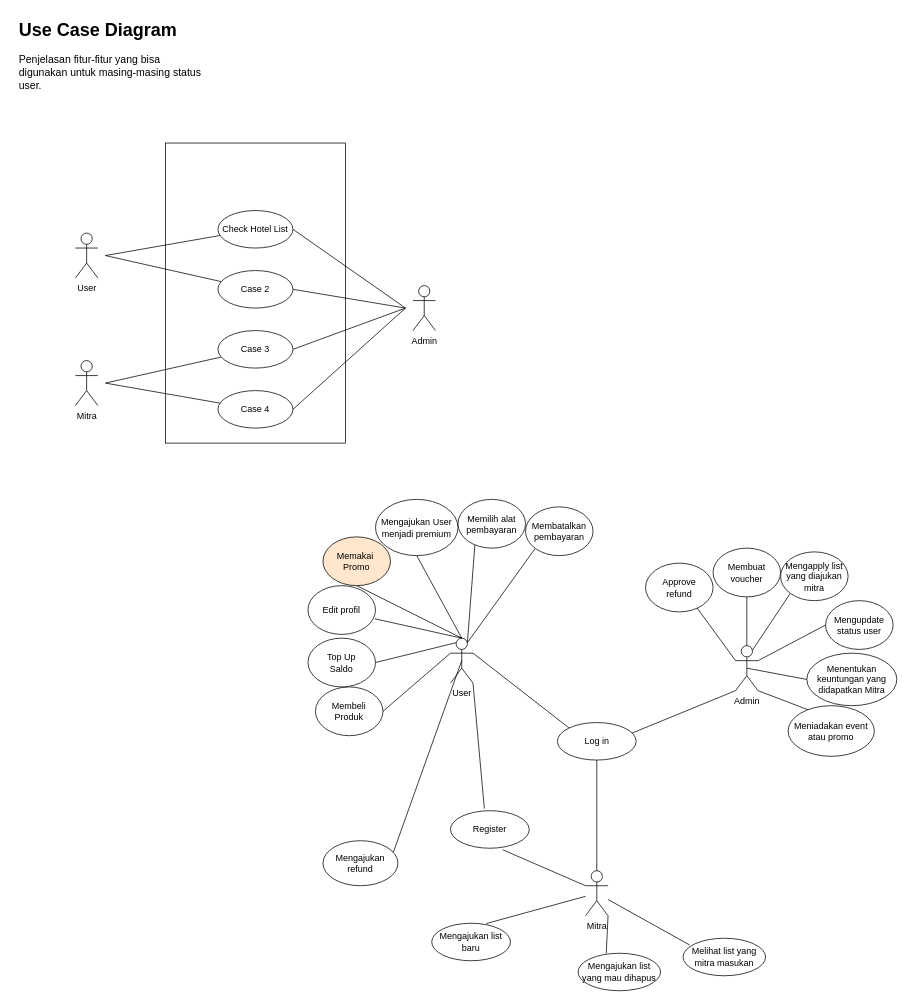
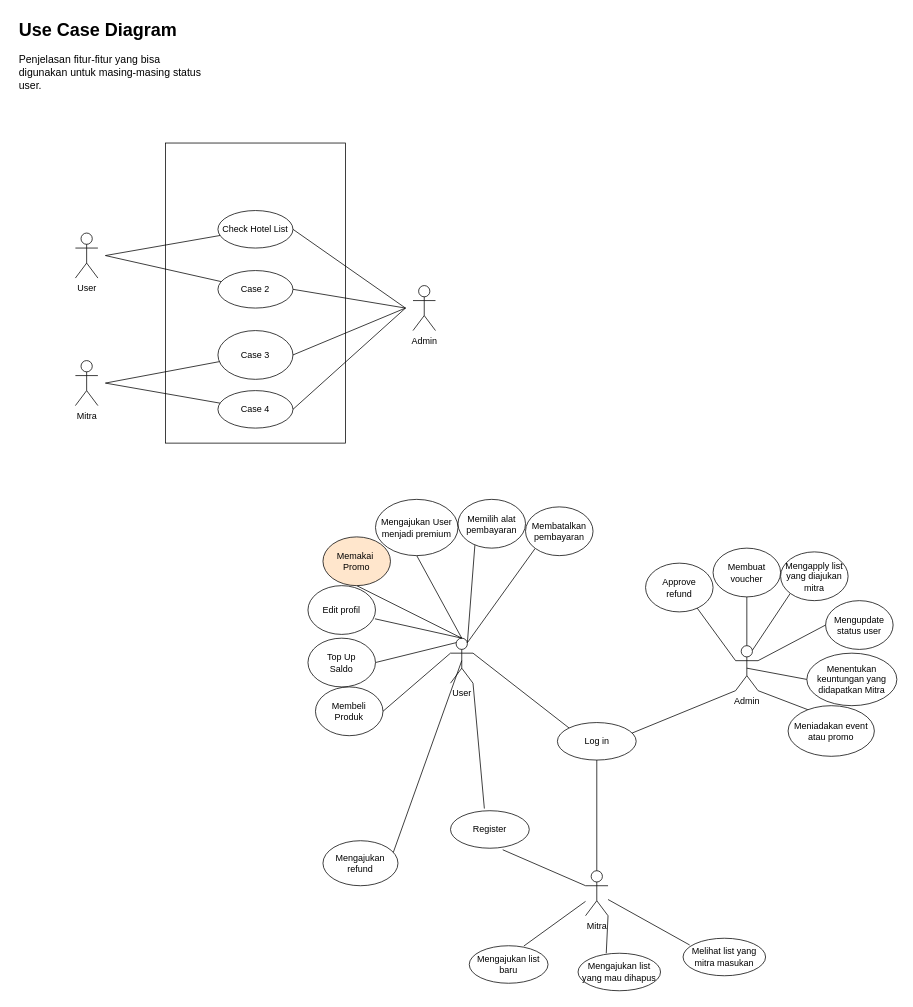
  <mxCell id="0" />
  <mxCell id="1" parent="0" />
  <mxCell id="2" value="" style="rounded=0;whiteSpace=wrap;html=1;fillColor=none;" parent="1" vertex="1"><mxGeometry x="220" y="190" width="240" height="400" as="geometry" /></mxCell>
  <mxCell id="3" value="Mitra" style="shape=umlActor;verticalLabelPosition=bottom;verticalAlign=top;html=1;" parent="1" vertex="1"><mxGeometry x="100" y="480" width="30" height="60" as="geometry" /></mxCell>
  <mxCell id="4" value="Check Hotel List" style="ellipse;whiteSpace=wrap;html=1;" parent="1" vertex="1"><mxGeometry x="290" y="280" width="100" height="50" as="geometry" /></mxCell>
  <mxCell id="5" style="rounded=0;orthogonalLoop=1;jettySize=auto;html=1;endArrow=none;endFill=0;entryX=1;entryY=0.5;entryDx=0;entryDy=0;" parent="1" target="4" edge="1"><mxGeometry relative="1" as="geometry"><mxPoint x="540" y="410" as="sourcePoint" /></mxGeometry></mxCell>
  <mxCell id="6" style="rounded=0;orthogonalLoop=1;jettySize=auto;html=1;entryX=1;entryY=0.5;entryDx=0;entryDy=0;endArrow=none;endFill=0;" parent="1" target="13" edge="1"><mxGeometry relative="1" as="geometry"><mxPoint x="540" y="410" as="sourcePoint" /></mxGeometry></mxCell>
  <mxCell id="7" style="edgeStyle=none;rounded=0;orthogonalLoop=1;jettySize=auto;html=1;entryX=1;entryY=0.5;entryDx=0;entryDy=0;endArrow=none;endFill=0;" parent="1" target="15" edge="1"><mxGeometry relative="1" as="geometry"><mxPoint x="540" y="410" as="sourcePoint" /></mxGeometry></mxCell>
  <mxCell id="8" style="edgeStyle=none;rounded=0;orthogonalLoop=1;jettySize=auto;html=1;entryX=1;entryY=0.5;entryDx=0;entryDy=0;endArrow=none;endFill=0;" parent="1" target="17" edge="1"><mxGeometry relative="1" as="geometry"><mxPoint x="540" y="410" as="sourcePoint" /></mxGeometry></mxCell>
  <mxCell id="9" value="Admin" style="shape=umlActor;verticalLabelPosition=bottom;verticalAlign=top;html=1;" parent="1" vertex="1"><mxGeometry x="550" y="380" width="30" height="60" as="geometry" /></mxCell>
  <mxCell id="10" style="rounded=0;orthogonalLoop=1;jettySize=auto;html=1;endArrow=none;endFill=0;" parent="1" target="4" edge="1"><mxGeometry relative="1" as="geometry"><mxPoint x="140" y="340" as="sourcePoint" /></mxGeometry></mxCell>
  <mxCell id="11" value="User" style="shape=umlActor;verticalLabelPosition=bottom;verticalAlign=top;html=1;" parent="1" vertex="1"><mxGeometry x="100" y="310" width="30" height="60" as="geometry" /></mxCell>
  <mxCell id="12" style="edgeStyle=none;rounded=0;orthogonalLoop=1;jettySize=auto;html=1;endArrow=none;endFill=0;" parent="1" source="13" edge="1"><mxGeometry relative="1" as="geometry"><mxPoint x="140" y="340" as="targetPoint" /></mxGeometry></mxCell>
  <mxCell id="13" value="Case 2" style="ellipse;whiteSpace=wrap;html=1;" parent="1" vertex="1"><mxGeometry x="290" y="360" width="100" height="50" as="geometry" /></mxCell>
  <mxCell id="14" style="edgeStyle=none;rounded=0;orthogonalLoop=1;jettySize=auto;html=1;endArrow=none;endFill=0;" parent="1" source="15" edge="1"><mxGeometry relative="1" as="geometry"><mxPoint x="140" y="510" as="targetPoint" /></mxGeometry></mxCell>
- <mxCell id="15" value="Case 3" style="ellipse;whiteSpace=wrap;html=1;" parent="1" vertex="1"><mxGeometry x="290" y="440" width="100" height="50" as="geometry" /></mxCell>
+ <mxCell id="15" value="Case 3" style="ellipse;whiteSpace=wrap;html=1;" parent="1" vertex="1"><mxGeometry x="290" y="440" width="100" height="65" as="geometry" /></mxCell>
  <mxCell id="16" style="edgeStyle=none;rounded=0;orthogonalLoop=1;jettySize=auto;html=1;endArrow=none;endFill=0;" parent="1" source="17" edge="1"><mxGeometry relative="1" as="geometry"><mxPoint x="140" y="510" as="targetPoint" /></mxGeometry></mxCell>
  <mxCell id="17" value="Case 4" style="ellipse;whiteSpace=wrap;html=1;" parent="1" vertex="1"><mxGeometry x="290" y="520" width="100" height="50" as="geometry" /></mxCell>
  <mxCell id="18" value="User" style="shape=umlActor;verticalLabelPosition=bottom;verticalAlign=top;html=1;outlineConnect=0;" parent="1" vertex="1"><mxGeometry x="600" y="850" width="30" height="60" as="geometry" /></mxCell>
  <mxCell id="19" value="" style="endArrow=none;html=1;exitX=0.936;exitY=0.267;exitDx=0;exitDy=0;entryX=0.5;entryY=0.5;entryDx=0;entryDy=0;entryPerimeter=0;exitPerimeter=0;" parent="1" source="62" target="18" edge="1"><mxGeometry width="50" height="50" relative="1" as="geometry"><mxPoint x="540" y="1007.5" as="sourcePoint" /><mxPoint x="570" y="862.5" as="targetPoint" /></mxGeometry></mxCell>
  <mxCell id="20" value="Admin" style="shape=umlActor;verticalLabelPosition=bottom;verticalAlign=top;html=1;outlineConnect=0;" parent="1" vertex="1"><mxGeometry x="980" y="860" width="30" height="60" as="geometry" /></mxCell>
  <mxCell id="21" value="Mitra" style="shape=umlActor;verticalLabelPosition=bottom;verticalAlign=top;html=1;outlineConnect=0;" parent="1" vertex="1"><mxGeometry x="780" y="1160" width="30" height="60" as="geometry" /></mxCell>
  <mxCell id="22" value="Log in" style="ellipse;whiteSpace=wrap;html=1;" parent="1" vertex="1"><mxGeometry x="742.5" y="962.5" width="105" height="50" as="geometry" /></mxCell>
  <mxCell id="23" value="" style="endArrow=none;html=1;exitX=0;exitY=0;exitDx=0;exitDy=0;entryX=1;entryY=0.333;entryDx=0;entryDy=0;entryPerimeter=0;" parent="1" source="22" target="18" edge="1"><mxGeometry width="50" height="50" relative="1" as="geometry"><mxPoint x="570" y="980" as="sourcePoint" /><mxPoint x="610" y="920" as="targetPoint" /></mxGeometry></mxCell>
  <mxCell id="24" value="" style="endArrow=none;html=1;exitX=0.948;exitY=0.28;exitDx=0;exitDy=0;entryX=0;entryY=1;entryDx=0;entryDy=0;entryPerimeter=0;exitPerimeter=0;" parent="1" source="22" target="20" edge="1"><mxGeometry width="50" height="50" relative="1" as="geometry"><mxPoint x="762.5" y="1095" as="sourcePoint" /><mxPoint x="650" y="1000" as="targetPoint" /></mxGeometry></mxCell>
  <mxCell id="25" value="" style="endArrow=none;html=1;exitX=0.5;exitY=1;exitDx=0;exitDy=0;entryX=0.5;entryY=0;entryDx=0;entryDy=0;entryPerimeter=0;" parent="1" source="22" target="21" edge="1"><mxGeometry width="50" height="50" relative="1" as="geometry"><mxPoint x="820" y="1154" as="sourcePoint" /><mxPoint x="937.96" y="1070" as="targetPoint" /></mxGeometry></mxCell>
  <mxCell id="26" value="" style="endArrow=none;html=1;entryX=0;entryY=0.333;entryDx=0;entryDy=0;entryPerimeter=0;exitX=1;exitY=0.5;exitDx=0;exitDy=0;" parent="1" source="27" target="18" edge="1"><mxGeometry width="50" height="50" relative="1" as="geometry"><mxPoint x="480" y="880" as="sourcePoint" /><mxPoint x="580" y="850" as="targetPoint" /></mxGeometry></mxCell>
  <mxCell id="27" value="Membeli&lt;br&gt;Produk" style="ellipse;whiteSpace=wrap;html=1;" parent="1" vertex="1"><mxGeometry x="420" y="915" width="90" height="65" as="geometry" /></mxCell>
  <mxCell id="28" value="" style="endArrow=none;html=1;entryX=0.25;entryY=0.1;entryDx=0;entryDy=0;entryPerimeter=0;exitX=1;exitY=0.5;exitDx=0;exitDy=0;" parent="1" source="29" target="18" edge="1"><mxGeometry width="50" height="50" relative="1" as="geometry"><mxPoint x="490" y="830" as="sourcePoint" /><mxPoint x="610" y="837.5" as="targetPoint" /></mxGeometry></mxCell>
  <mxCell id="29" value="Top Up&lt;br&gt;Saldo" style="ellipse;whiteSpace=wrap;html=1;" parent="1" vertex="1"><mxGeometry x="410" y="850" width="90" height="65" as="geometry" /></mxCell>
  <mxCell id="30" value="" style="endArrow=none;html=1;entryX=0.5;entryY=0;entryDx=0;entryDy=0;entryPerimeter=0;exitX=0.992;exitY=0.68;exitDx=0;exitDy=0;exitPerimeter=0;" parent="1" source="31" target="18" edge="1"><mxGeometry width="50" height="50" relative="1" as="geometry"><mxPoint x="520" y="780" as="sourcePoint" /><mxPoint x="617.5" y="836.75" as="targetPoint" /></mxGeometry></mxCell>
  <mxCell id="31" value="Edit profil" style="ellipse;whiteSpace=wrap;html=1;" parent="1" vertex="1"><mxGeometry x="410" y="780" width="90" height="65" as="geometry" /></mxCell>
  <mxCell id="32" value="" style="endArrow=none;html=1;entryX=0.5;entryY=0;entryDx=0;entryDy=0;entryPerimeter=0;exitX=0.5;exitY=1;exitDx=0;exitDy=0;" parent="1" source="33" target="18" edge="1"><mxGeometry width="50" height="50" relative="1" as="geometry"><mxPoint x="599.996" y="760.003" as="sourcePoint" /><mxPoint x="674.83" y="840.56" as="targetPoint" /></mxGeometry></mxCell>
  <mxCell id="33" value="Memakai&amp;nbsp;&lt;br&gt;Promo" style="ellipse;whiteSpace=wrap;html=1;fillColor=#ffe6cc;" parent="1" vertex="1"><mxGeometry x="430" y="715" width="90" height="65" as="geometry" /></mxCell>
  <mxCell id="34" value="" style="endArrow=none;html=1;exitX=0.5;exitY=1;exitDx=0;exitDy=0;entryX=0.5;entryY=0;entryDx=0;entryDy=0;entryPerimeter=0;" parent="1" source="35" target="18" edge="1"><mxGeometry width="50" height="50" relative="1" as="geometry"><mxPoint x="650" y="775" as="sourcePoint" /><mxPoint x="623" y="850" as="targetPoint" /></mxGeometry></mxCell>
  <mxCell id="35" value="Mengajukan User menjadi premium" style="ellipse;whiteSpace=wrap;html=1;" parent="1" vertex="1"><mxGeometry x="500" y="665" width="110" height="75" as="geometry" /></mxCell>
  <mxCell id="36" value="Memilih alat pembayaran" style="ellipse;whiteSpace=wrap;html=1;" parent="1" vertex="1"><mxGeometry x="610" y="665" width="90" height="65" as="geometry" /></mxCell>
  <mxCell id="37" value="" style="endArrow=none;html=1;entryX=0.75;entryY=0.1;entryDx=0;entryDy=0;entryPerimeter=0;exitX=0.25;exitY=0.938;exitDx=0;exitDy=0;exitPerimeter=0;" parent="1" source="36" target="18" edge="1"><mxGeometry width="50" height="50" relative="1" as="geometry"><mxPoint x="680" y="795" as="sourcePoint" /><mxPoint x="720" y="920" as="targetPoint" /></mxGeometry></mxCell>
  <mxCell id="38" value="Register" style="ellipse;whiteSpace=wrap;html=1;" parent="1" vertex="1"><mxGeometry x="600" y="1080" width="105" height="50" as="geometry" /></mxCell>
  <mxCell id="39" value="" style="endArrow=none;html=1;exitX=0.43;exitY=-0.057;exitDx=0;exitDy=0;entryX=1;entryY=1;entryDx=0;entryDy=0;entryPerimeter=0;exitPerimeter=0;" parent="1" source="38" target="18" edge="1"><mxGeometry width="50" height="50" relative="1" as="geometry"><mxPoint x="761.459" y="1054.802" as="sourcePoint" /><mxPoint x="633.54" y="955" as="targetPoint" /></mxGeometry></mxCell>
  <mxCell id="40" value="" style="endArrow=none;html=1;exitX=0.663;exitY=1.041;exitDx=0;exitDy=0;entryX=0;entryY=0.333;entryDx=0;entryDy=0;entryPerimeter=0;exitPerimeter=0;" parent="1" source="38" target="21" edge="1"><mxGeometry width="50" height="50" relative="1" as="geometry"><mxPoint x="705" y="1060" as="sourcePoint" /><mxPoint x="742.5" y="1187.5" as="targetPoint" /></mxGeometry></mxCell>
  <mxCell id="41" value="" style="endArrow=none;html=1;exitX=0.693;exitY=0.008;exitDx=0;exitDy=0;exitPerimeter=0;" parent="1" source="42" target="21" edge="1"><mxGeometry width="50" height="50" relative="1" as="geometry"><mxPoint x="710" y="1230" as="sourcePoint" /><mxPoint x="757.69" y="1249.95" as="targetPoint" /></mxGeometry></mxCell>
- <mxCell id="42" value="Mengajukan list baru" style="ellipse;whiteSpace=wrap;html=1;" parent="1" vertex="1"><mxGeometry x="575" y="1230" width="105" height="50" as="geometry" /></mxCell>
+ <mxCell id="42" value="Mengajukan list baru" style="ellipse;whiteSpace=wrap;html=1;" parent="1" vertex="1"><mxGeometry x="625" y="1260" width="105" height="50" as="geometry" /></mxCell>
  <mxCell id="43" value="" style="endArrow=none;html=1;entryX=1;entryY=1;entryDx=0;entryDy=0;entryPerimeter=0;exitX=0.342;exitY=0.002;exitDx=0;exitDy=0;exitPerimeter=0;" parent="1" source="44" target="21" edge="1"><mxGeometry width="50" height="50" relative="1" as="geometry"><mxPoint x="850" y="1240" as="sourcePoint" /><mxPoint x="932.5" y="1220" as="targetPoint" /></mxGeometry></mxCell>
  <mxCell id="44" value="Mengajukan list yang mau dihapus" style="ellipse;whiteSpace=wrap;html=1;" parent="1" vertex="1"><mxGeometry x="770" y="1270" width="110" height="50" as="geometry" /></mxCell>
  <mxCell id="45" value="Approve&lt;br&gt;refund" style="ellipse;whiteSpace=wrap;html=1;" parent="1" vertex="1"><mxGeometry x="860" y="750" width="90" height="65" as="geometry" /></mxCell>
  <mxCell id="46" value="" style="endArrow=none;html=1;entryX=0;entryY=0.333;entryDx=0;entryDy=0;entryPerimeter=0;exitX=0.765;exitY=0.923;exitDx=0;exitDy=0;exitPerimeter=0;" parent="1" source="45" target="20" edge="1"><mxGeometry width="50" height="50" relative="1" as="geometry"><mxPoint x="952.922" y="765.003" as="sourcePoint" /><mxPoint x="910" y="895.71" as="targetPoint" /></mxGeometry></mxCell>
  <mxCell id="47" value="" style="endArrow=none;html=1;entryX=0.5;entryY=0;entryDx=0;entryDy=0;entryPerimeter=0;exitX=0.5;exitY=1;exitDx=0;exitDy=0;" parent="1" source="48" target="20" edge="1"><mxGeometry width="50" height="50" relative="1" as="geometry"><mxPoint x="1010" y="780" as="sourcePoint" /><mxPoint x="1035" y="880" as="targetPoint" /></mxGeometry></mxCell>
  <mxCell id="48" value="Membuat voucher" style="ellipse;whiteSpace=wrap;html=1;" parent="1" vertex="1"><mxGeometry x="950" y="730" width="90" height="65" as="geometry" /></mxCell>
  <mxCell id="49" value="" style="endArrow=none;html=1;entryX=0.75;entryY=0.1;entryDx=0;entryDy=0;entryPerimeter=0;exitX=0;exitY=1;exitDx=0;exitDy=0;" parent="1" source="50" target="20" edge="1"><mxGeometry width="50" height="50" relative="1" as="geometry"><mxPoint x="1070" y="820" as="sourcePoint" /><mxPoint x="1040" y="881.75" as="targetPoint" /></mxGeometry></mxCell>
  <mxCell id="50" value="Mengapply list yang diajukan mitra" style="ellipse;whiteSpace=wrap;html=1;" parent="1" vertex="1"><mxGeometry x="1040" y="735" width="90" height="65" as="geometry" /></mxCell>
  <mxCell id="51" value="" style="endArrow=none;html=1;entryX=1;entryY=0.333;entryDx=0;entryDy=0;entryPerimeter=0;exitX=0;exitY=0.5;exitDx=0;exitDy=0;" parent="1" source="52" target="20" edge="1"><mxGeometry width="50" height="50" relative="1" as="geometry"><mxPoint x="1090" y="830" as="sourcePoint" /><mxPoint x="1010" y="890" as="targetPoint" /></mxGeometry></mxCell>
  <mxCell id="52" value="Mengupdate status user" style="ellipse;whiteSpace=wrap;html=1;" parent="1" vertex="1"><mxGeometry x="1100" y="800" width="90" height="65" as="geometry" /></mxCell>
  <mxCell id="53" value="" style="endArrow=none;html=1;entryX=0.5;entryY=0.5;entryDx=0;entryDy=0;entryPerimeter=0;exitX=0;exitY=0.5;exitDx=0;exitDy=0;" parent="1" source="54" target="20" edge="1"><mxGeometry width="50" height="50" relative="1" as="geometry"><mxPoint x="1100" y="950" as="sourcePoint" /><mxPoint x="1075" y="962.5" as="targetPoint" /></mxGeometry></mxCell>
  <mxCell id="54" value="Menentukan keuntungan yang didapatkan Mitra" style="ellipse;whiteSpace=wrap;html=1;" parent="1" vertex="1"><mxGeometry x="1075" y="870" width="120" height="70" as="geometry" /></mxCell>
  <mxCell id="55" value="" style="endArrow=none;html=1;exitX=0.08;exitY=0.18;exitDx=0;exitDy=0;exitPerimeter=0;" parent="1" source="56" target="21" edge="1"><mxGeometry width="50" height="50" relative="1" as="geometry"><mxPoint x="888" y="1230" as="sourcePoint" /><mxPoint x="880" y="1199" as="targetPoint" /></mxGeometry></mxCell>
  <mxCell id="56" value="Melihat list yang mitra masukan" style="ellipse;whiteSpace=wrap;html=1;" parent="1" vertex="1"><mxGeometry x="910" y="1250" width="110" height="50" as="geometry" /></mxCell>
  <mxCell id="57" value="" style="endArrow=none;html=1;entryX=1;entryY=1;entryDx=0;entryDy=0;entryPerimeter=0;exitX=0.24;exitY=0.086;exitDx=0;exitDy=0;exitPerimeter=0;" parent="1" source="58" target="20" edge="1"><mxGeometry width="50" height="50" relative="1" as="geometry"><mxPoint x="1100" y="1012.5" as="sourcePoint" /><mxPoint x="1010" y="967.5" as="targetPoint" /></mxGeometry></mxCell>
  <mxCell id="58" value="Meniadakan event atau promo" style="ellipse;whiteSpace=wrap;html=1;" parent="1" vertex="1"><mxGeometry x="1050" y="940" width="115" height="67.5" as="geometry" /></mxCell>
  <mxCell id="59" value="&lt;h1&gt;Use Case Diagram&lt;/h1&gt;&lt;p&gt;&lt;font style=&quot;font-size: 14px&quot;&gt;Penjelasan fitur-fitur yang bisa digunakan untuk masing-masing status user.&lt;/font&gt;&lt;/p&gt;" style="text;html=1;strokeColor=none;fillColor=none;spacing=5;spacingTop=-20;whiteSpace=wrap;overflow=hidden;rounded=0;" parent="1" vertex="1"><mxGeometry x="20" y="20" width="260" height="120" as="geometry" /></mxCell>
  <mxCell id="60" value="" style="endArrow=none;html=1;entryX=0.75;entryY=0.1;entryDx=0;entryDy=0;entryPerimeter=0;exitX=0;exitY=1;exitDx=0;exitDy=0;" edge="1" parent="1" source="61" target="18"><mxGeometry width="50" height="50" relative="1" as="geometry"><mxPoint x="720" y="750" as="sourcePoint" /><mxPoint x="632.5" y="866" as="targetPoint" /></mxGeometry></mxCell>
  <mxCell id="61" value="Membatalkan pembayaran" style="ellipse;whiteSpace=wrap;html=1;" vertex="1" parent="1"><mxGeometry x="700" y="675" width="90" height="65" as="geometry" /></mxCell>
  <mxCell id="62" value="Mengajukan refund" style="ellipse;whiteSpace=wrap;html=1;" vertex="1" parent="1"><mxGeometry x="430" y="1120" width="100" height="60" as="geometry" /></mxCell>
